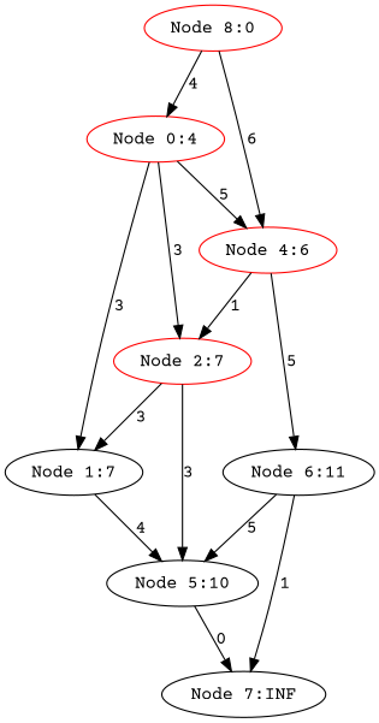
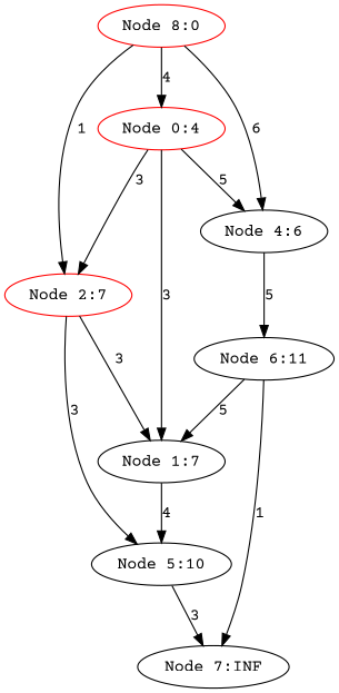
  digraph {
    fontname="Courier Prime"
    node [fontname="Courier Prime"]
    edge [fontname="Courier Prime"]
    "Node 0:4" [color=red]
    "Node 1:7"
    "Node 2:7" [color=red]
-   "Node 4:6" [color=red]
+   "Node 4:6" [color=black]
    "Node 5:10"
    "Node 6:11"
    "Node 7:INF"
    n8 [color=red label="Node 8:0"]
    "Node 0:4" -> "Node 1:7" [label=3]
    "Node 0:4" -> "Node 2:7" [label=3]
    "Node 0:4" -> "Node 4:6" [label=5]
    "Node 1:7" -> "Node 5:10" [label=4]
    "Node 2:7" -> "Node 1:7" [label=3]
    "Node 2:7" -> "Node 5:10" [label=3]
-   "Node 4:6" -> "Node 2:7" [label=1]
+   n8 -> "Node 2:7" [label=1]
    "Node 4:6" -> "Node 6:11" [label=5]
-   "Node 5:10" -> "Node 7:INF" [label=0]
-   "Node 6:11" -> "Node 5:10" [label=5]
+   "Node 5:10" -> "Node 7:INF" [label=3]
+   "Node 6:11" -> "Node 1:7" [label=5]
    "Node 6:11" -> "Node 7:INF" [label=1]
    n8 -> "Node 0:4" [label=4]
    n8 -> "Node 4:6" [label=6]
  }
